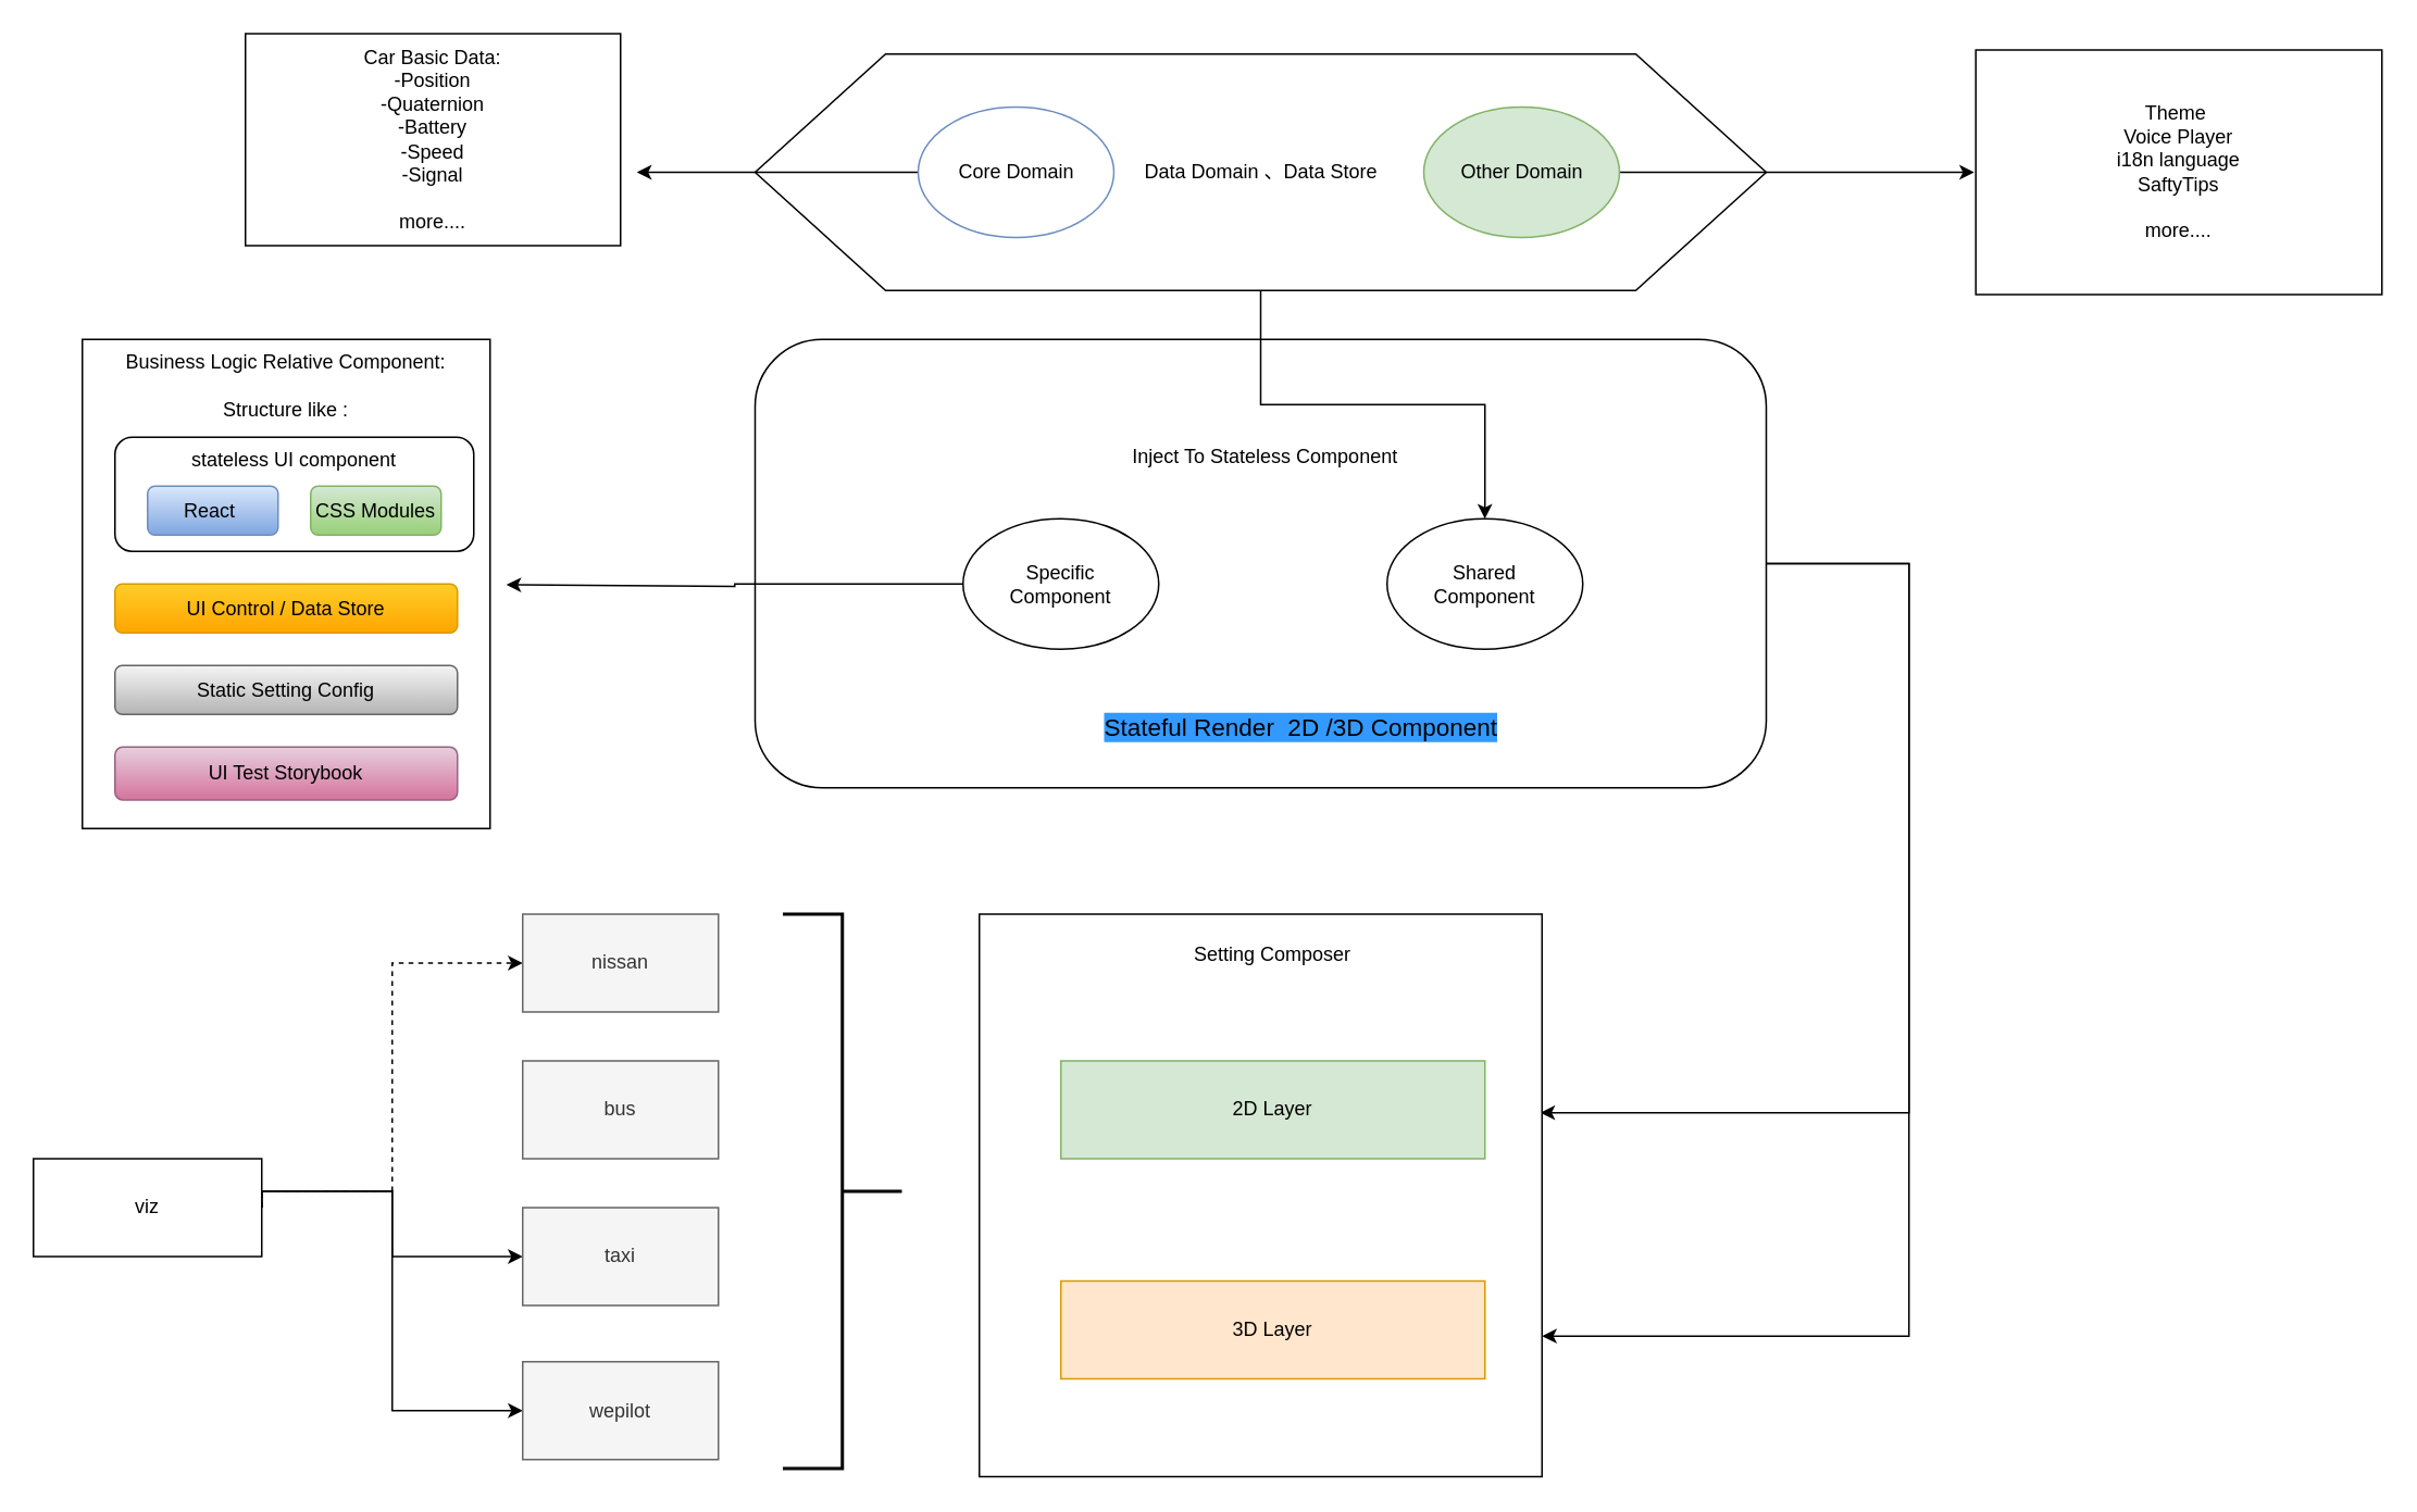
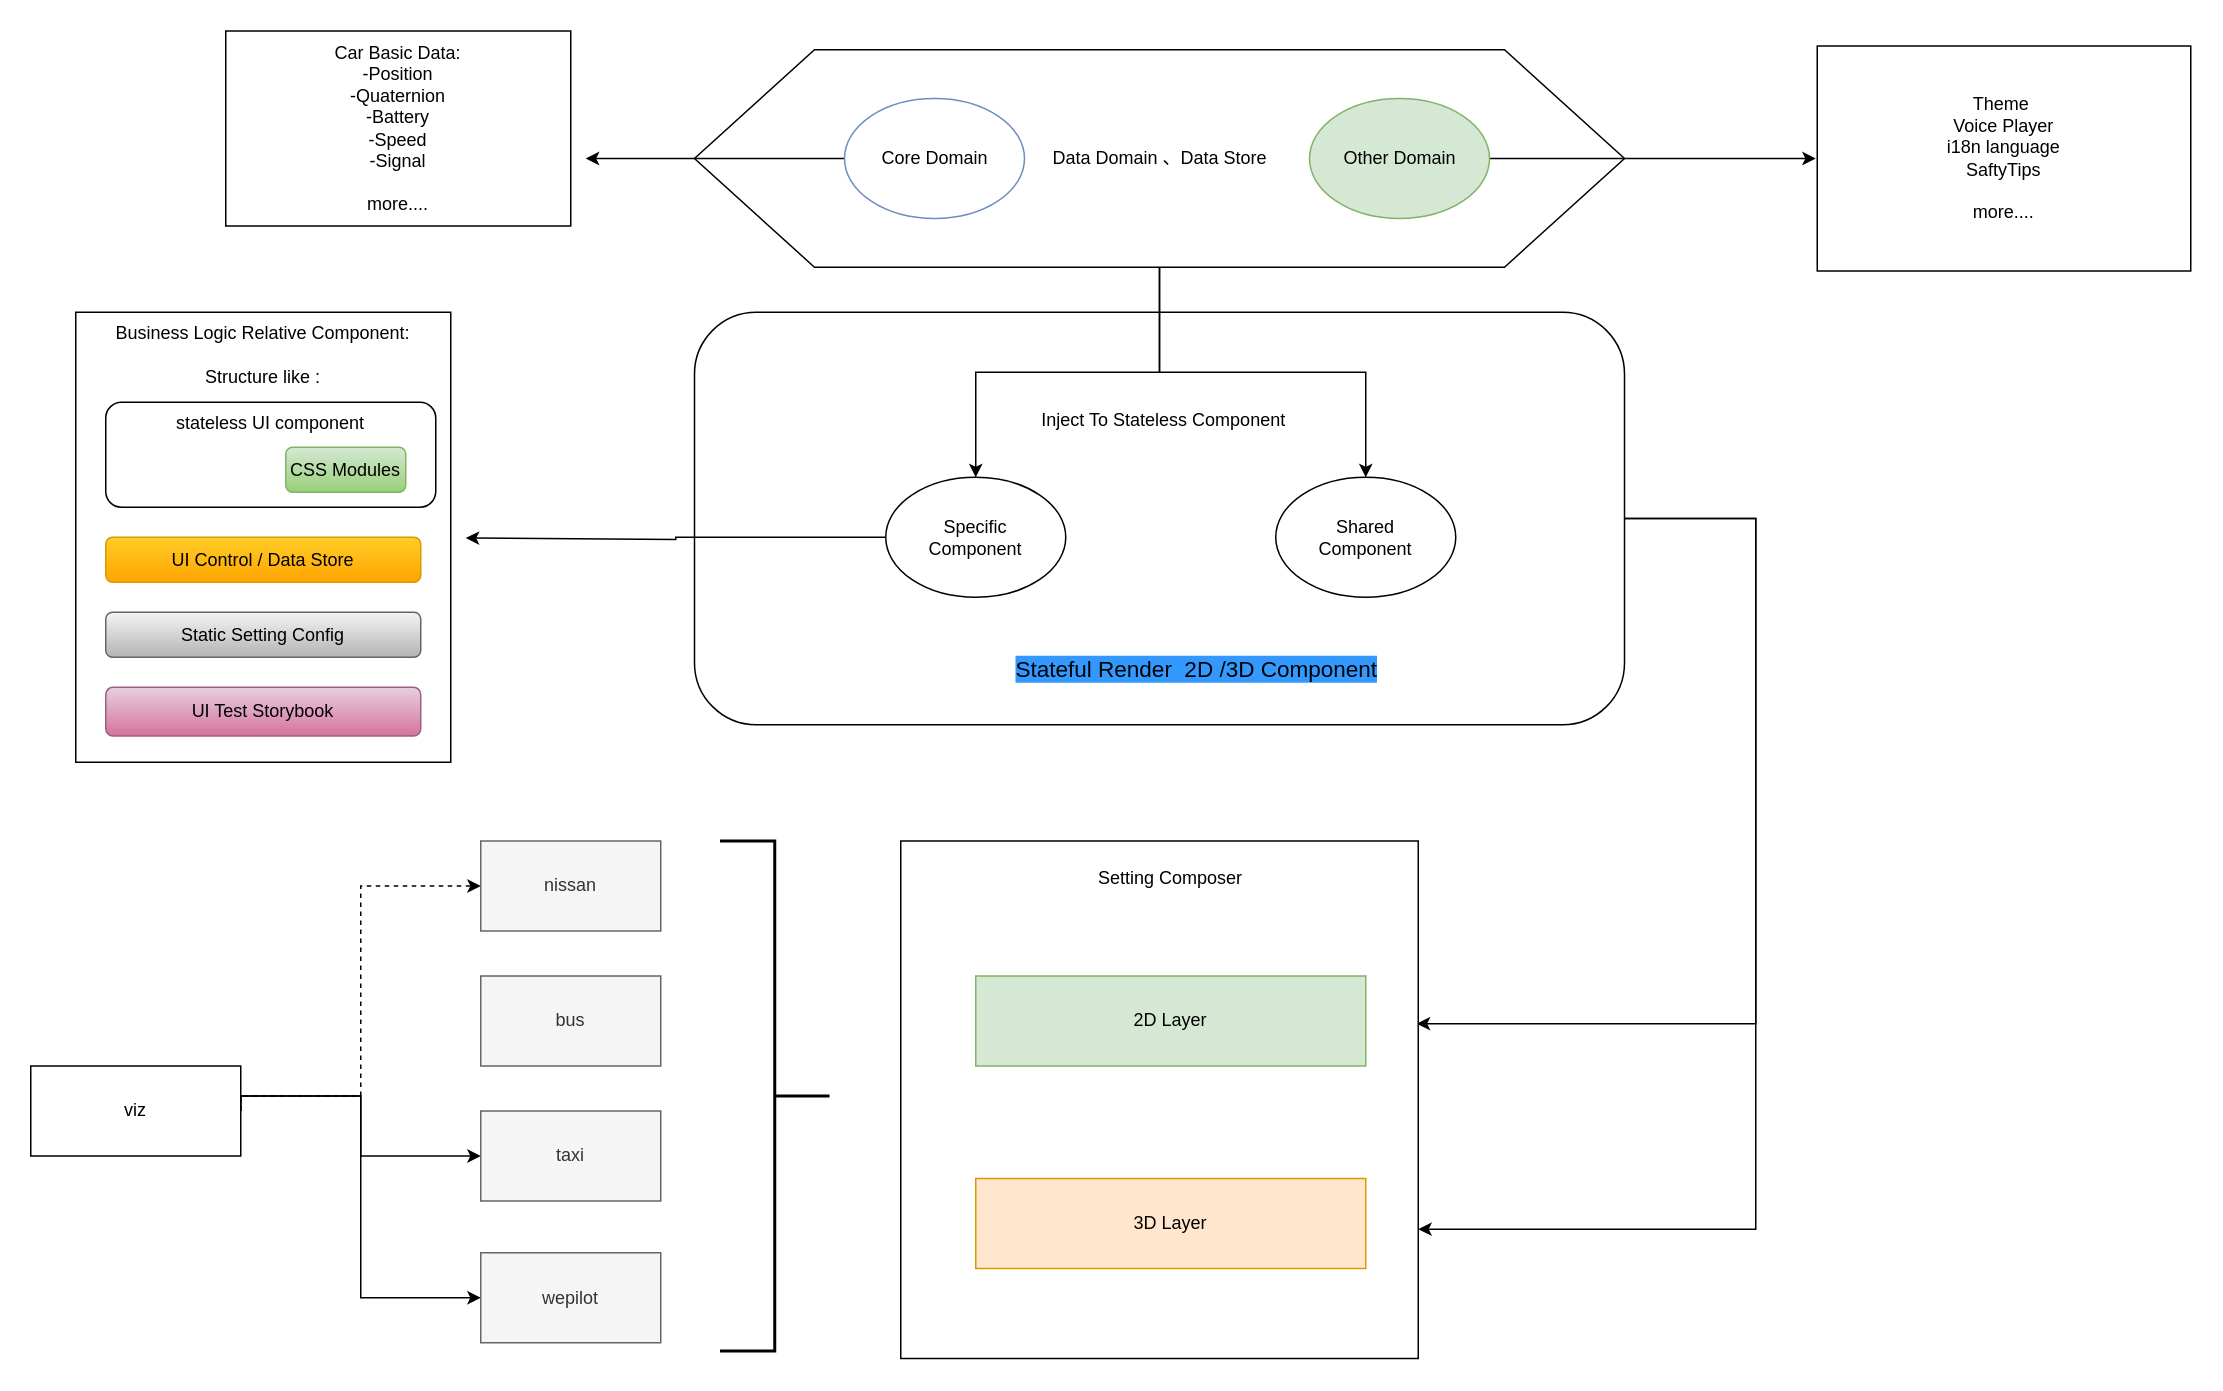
  <mxCell id="0" />
  <mxCell id="1" parent="0" />
  <mxCell id="2" style="edgeStyle=orthogonalEdgeStyle;rounded=0;orthogonalLoop=1;jettySize=auto;html=1;exitX=1;exitY=0.5;exitDx=0;exitDy=0;entryX=0.997;entryY=0.353;entryDx=0;entryDy=0;entryPerimeter=0;" edge="1" parent="1" source="4" target="8"><mxGeometry relative="1" as="geometry"><Array as="points"><mxPoint x="1170" y="345" /><mxPoint x="1170" y="682" /></Array></mxGeometry></mxCell>
  <mxCell id="3" style="edgeStyle=orthogonalEdgeStyle;rounded=0;orthogonalLoop=1;jettySize=auto;html=1;exitX=1;exitY=0.5;exitDx=0;exitDy=0;entryX=1;entryY=0.75;entryDx=0;entryDy=0;" edge="1" parent="1" source="4" target="8"><mxGeometry relative="1" as="geometry"><Array as="points"><mxPoint x="1170" y="345" /><mxPoint x="1170" y="819" /></Array></mxGeometry></mxCell>
  <mxCell id="4" value="" style="rounded=1;whiteSpace=wrap;html=1;" vertex="1" parent="1"><mxGeometry x="462.5" y="207.5" width="620" height="275" as="geometry" /></mxCell>
+ <mxCell id="5" style="edgeStyle=orthogonalEdgeStyle;rounded=0;orthogonalLoop=1;jettySize=auto;html=1;exitX=0.5;exitY=1;exitDx=0;exitDy=0;entryX=0.5;entryY=0;entryDx=0;entryDy=0;" edge="1" parent="1" source="7" target="23"><mxGeometry relative="1" as="geometry" /></mxCell>
  <mxCell id="6" style="edgeStyle=orthogonalEdgeStyle;rounded=0;orthogonalLoop=1;jettySize=auto;html=1;exitX=0.5;exitY=1;exitDx=0;exitDy=0;" edge="1" parent="1" source="7" target="21"><mxGeometry relative="1" as="geometry" /></mxCell>
  <mxCell id="7" value="Data Domain 、Data Store" style="shape=hexagon;perimeter=hexagonPerimeter2;whiteSpace=wrap;html=1;fixedSize=1;size=80;" vertex="1" parent="1"><mxGeometry x="462.5" y="32.5" width="620" height="145" as="geometry" /></mxCell>
  <mxCell id="8" value="" style="whiteSpace=wrap;html=1;aspect=fixed;" vertex="1" parent="1"><mxGeometry x="600" y="560" width="345" height="345" as="geometry" /></mxCell>
  <mxCell id="9" style="edgeStyle=orthogonalEdgeStyle;rounded=0;orthogonalLoop=1;jettySize=auto;html=1;exitX=1;exitY=0.5;exitDx=0;exitDy=0;entryX=0;entryY=0.5;entryDx=0;entryDy=0;" edge="1" parent="1" source="12" target="15"><mxGeometry relative="1" as="geometry"><Array as="points"><mxPoint x="160" y="730" /><mxPoint x="240" y="730" /><mxPoint x="240" y="770" /></Array></mxGeometry></mxCell>
  <mxCell id="10" style="edgeStyle=orthogonalEdgeStyle;rounded=0;orthogonalLoop=1;jettySize=auto;html=1;exitX=1;exitY=0.5;exitDx=0;exitDy=0;entryX=0;entryY=0.5;entryDx=0;entryDy=0;dashed=1;" edge="1" parent="1" source="12" target="13"><mxGeometry relative="1" as="geometry"><Array as="points"><mxPoint x="160" y="730" /><mxPoint x="240" y="730" /><mxPoint x="240" y="590" /></Array></mxGeometry></mxCell>
  <mxCell id="11" style="edgeStyle=orthogonalEdgeStyle;rounded=0;orthogonalLoop=1;jettySize=auto;html=1;exitX=1;exitY=0.5;exitDx=0;exitDy=0;entryX=0;entryY=0.5;entryDx=0;entryDy=0;" edge="1" parent="1" source="12" target="16"><mxGeometry relative="1" as="geometry"><Array as="points"><mxPoint x="160" y="730" /><mxPoint x="240" y="730" /><mxPoint x="240" y="865" /></Array></mxGeometry></mxCell>
  <mxCell id="12" value="viz" style="rounded=0;whiteSpace=wrap;html=1;" vertex="1" parent="1"><mxGeometry x="20" y="710" width="140" height="60" as="geometry" /></mxCell>
  <mxCell id="13" value="nissan" style="rounded=0;whiteSpace=wrap;html=1;fillColor=#f5f5f5;fontColor=#333333;strokeColor=#666666;" vertex="1" parent="1"><mxGeometry x="320" y="560" width="120" height="60" as="geometry" /></mxCell>
  <mxCell id="14" value="bus" style="rounded=0;whiteSpace=wrap;html=1;fillColor=#f5f5f5;fontColor=#333333;strokeColor=#666666;" vertex="1" parent="1"><mxGeometry x="320" y="650" width="120" height="60" as="geometry" /></mxCell>
  <mxCell id="15" value="taxi" style="rounded=0;whiteSpace=wrap;html=1;fillColor=#f5f5f5;fontColor=#333333;strokeColor=#666666;" vertex="1" parent="1"><mxGeometry x="320" y="740" width="120" height="60" as="geometry" /></mxCell>
  <mxCell id="16" value="wepilot" style="rounded=0;whiteSpace=wrap;html=1;fillColor=#f5f5f5;fontColor=#333333;strokeColor=#666666;" vertex="1" parent="1"><mxGeometry x="320" y="834.5" width="120" height="60" as="geometry" /></mxCell>
  <mxCell id="17" style="edgeStyle=orthogonalEdgeStyle;rounded=0;orthogonalLoop=1;jettySize=auto;html=1;exitX=0;exitY=0.5;exitDx=0;exitDy=0;" edge="1" parent="1" source="18"><mxGeometry relative="1" as="geometry"><mxPoint x="390" y="105" as="targetPoint" /></mxGeometry></mxCell>
  <mxCell id="18" value="Core Domain" style="ellipse;whiteSpace=wrap;html=1;fillColor=#ffffff;strokeColor=#6c8ebf;" vertex="1" parent="1"><mxGeometry x="562.5" y="65" width="120" height="80" as="geometry" /></mxCell>
  <mxCell id="19" style="edgeStyle=orthogonalEdgeStyle;rounded=0;orthogonalLoop=1;jettySize=auto;html=1;exitX=1;exitY=0.5;exitDx=0;exitDy=0;" edge="1" parent="1" source="20"><mxGeometry relative="1" as="geometry"><mxPoint x="1210" y="105" as="targetPoint" /></mxGeometry></mxCell>
  <mxCell id="20" value="Other Domain" style="ellipse;whiteSpace=wrap;html=1;fillColor=#d5e8d4;strokeColor=#82b366;" vertex="1" parent="1"><mxGeometry x="872.5" y="65" width="120" height="80" as="geometry" /></mxCell>
  <mxCell id="21" value="Shared&lt;br&gt;Component" style="ellipse;whiteSpace=wrap;html=1;" vertex="1" parent="1"><mxGeometry x="850" y="317.5" width="120" height="80" as="geometry" /></mxCell>
  <mxCell id="22" style="edgeStyle=orthogonalEdgeStyle;rounded=0;orthogonalLoop=1;jettySize=auto;html=1;exitX=0;exitY=0.5;exitDx=0;exitDy=0;" edge="1" parent="1" source="23"><mxGeometry relative="1" as="geometry"><mxPoint x="310" y="358" as="targetPoint" /><Array as="points"><mxPoint x="450" y="358" /><mxPoint x="450" y="359" /></Array></mxGeometry></mxCell>
  <mxCell id="23" value="Specific&lt;br&gt;Component" style="ellipse;whiteSpace=wrap;html=1;" vertex="1" parent="1"><mxGeometry x="590" y="317.5" width="120" height="80" as="geometry" /></mxCell>
  <mxCell id="24" value="Inject To Stateless Component" style="text;html=1;align=center;verticalAlign=middle;resizable=0;points=[];autosize=1;strokeColor=none;fillColor=none;" vertex="1" parent="1"><mxGeometry x="680" y="265" width="190" height="30" as="geometry" /></mxCell>
  <mxCell id="25" value="2D Layer" style="rounded=0;whiteSpace=wrap;html=1;fillColor=#d5e8d4;strokeColor=#82b366;" vertex="1" parent="1"><mxGeometry x="650" y="650" width="260" height="60" as="geometry" /></mxCell>
  <mxCell id="26" value="3D Layer" style="rounded=0;whiteSpace=wrap;html=1;fillColor=#ffe6cc;strokeColor=#d79b00;" vertex="1" parent="1"><mxGeometry x="650" y="785" width="260" height="60" as="geometry" /></mxCell>
  <mxCell id="27" value="Setting Composer" style="text;strokeColor=none;align=center;fillColor=none;html=1;verticalAlign=middle;whiteSpace=wrap;rounded=0;" vertex="1" parent="1"><mxGeometry x="710" y="570" width="140" height="30" as="geometry" /></mxCell>
  <mxCell id="28" value="Stateful Render&amp;nbsp; 2D /3D Component" style="text;strokeColor=none;align=center;fillColor=none;html=1;verticalAlign=middle;whiteSpace=wrap;rounded=0;labelBackgroundColor=#3399FF;labelBorderColor=none;fontSize=15;" vertex="1" parent="1"><mxGeometry x="660" y="430" width="275" height="30" as="geometry" /></mxCell>
  <mxCell id="29" value="" style="strokeWidth=2;html=1;shape=mxgraph.flowchart.annotation_2;align=left;labelPosition=right;pointerEvents=1;direction=west;" vertex="1" parent="1"><mxGeometry x="479.5" y="560" width="73" height="340" as="geometry" /></mxCell>
  <mxCell id="30" value="Car Basic Data:&lt;br&gt;-Position&lt;br&gt;-Quaternion&lt;br&gt;-Battery&lt;br&gt;-Speed&lt;br&gt;-Signal&lt;br&gt;&lt;br&gt;more...." style="rounded=0;whiteSpace=wrap;html=1;" vertex="1" parent="1"><mxGeometry x="150" y="20" width="230" height="130" as="geometry" /></mxCell>
  <mxCell id="31" value="Theme&amp;nbsp;&lt;br&gt;Voice Player&lt;br&gt;i18n language&lt;br&gt;SaftyTips&lt;br&gt;&lt;br&gt;more...." style="rounded=0;whiteSpace=wrap;html=1;" vertex="1" parent="1"><mxGeometry x="1211" y="30" width="249" height="150" as="geometry" /></mxCell>
  <mxCell id="32" value="Business Logic Relative Component:&lt;br&gt;&lt;br&gt;Structure like :&lt;br&gt;&lt;br&gt;&amp;nbsp;" style="rounded=0;whiteSpace=wrap;html=1;align=center;verticalAlign=top;" vertex="1" parent="1"><mxGeometry x="50" y="207.5" width="250" height="300" as="geometry" /></mxCell>
  <mxCell id="33" value="UI Control / Data Store" style="rounded=1;whiteSpace=wrap;html=1;fillColor=#ffcd28;gradientColor=#ffa500;strokeColor=#d79b00;" vertex="1" parent="1"><mxGeometry x="70" y="357.5" width="210" height="30" as="geometry" /></mxCell>
  <mxCell id="34" value="UI Test Storybook" style="rounded=1;whiteSpace=wrap;html=1;fillColor=#e6d0de;gradientColor=#d5739d;strokeColor=#996185;" vertex="1" parent="1"><mxGeometry x="70" y="457.5" width="210" height="32.5" as="geometry" /></mxCell>
  <mxCell id="35" value="stateless UI component" style="rounded=1;whiteSpace=wrap;html=1;verticalAlign=top;" vertex="1" parent="1"><mxGeometry x="70" y="267.5" width="220" height="70" as="geometry" /></mxCell>
  <mxCell id="36" value="CSS Modules" style="rounded=1;whiteSpace=wrap;html=1;fillColor=#d5e8d4;gradientColor=#97d077;strokeColor=#82b366;" vertex="1" parent="1"><mxGeometry x="190" y="297.5" width="80" height="30" as="geometry" /></mxCell>
- <mxCell id="37" value="React&amp;nbsp;" style="rounded=1;whiteSpace=wrap;html=1;fillColor=#dae8fc;strokeColor=#6c8ebf;gradientColor=#7ea6e0;" vertex="1" parent="1"><mxGeometry x="90" y="297.5" width="80" height="30" as="geometry" /></mxCell>
  <mxCell id="38" value="Static Setting Config" style="rounded=1;whiteSpace=wrap;html=1;fillColor=#f5f5f5;gradientColor=#b3b3b3;strokeColor=#666666;" vertex="1" parent="1"><mxGeometry x="70" y="407.5" width="210" height="30" as="geometry" /></mxCell>
